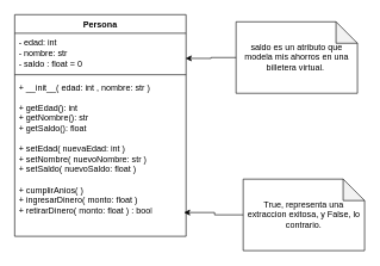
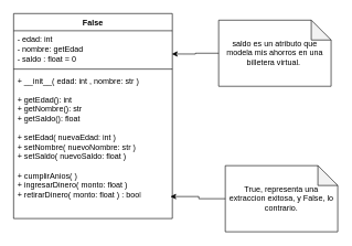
  <mxCell id="0" />
  <mxCell id="1" parent="0" />
- <mxCell id="2" value="Persona" style="swimlane;fontStyle=1;align=center;verticalAlign=top;childLayout=stackLayout;horizontal=1;startSize=26;horizontalStack=0;resizeParent=1;resizeParentMax=0;resizeLast=0;collapsible=1;marginBottom=0;whiteSpace=wrap;html=1;" vertex="1" parent="1"><mxGeometry x="20" y="20" width="240" height="310" as="geometry" /></mxCell>
- <mxCell id="3" value="- edad: int&lt;br&gt;- nombre: str&lt;div&gt;- saldo : float = 0&amp;nbsp;&lt;/div&gt;" style="text;strokeColor=none;fillColor=none;align=left;verticalAlign=top;spacingLeft=4;spacingRight=4;overflow=hidden;rotatable=0;points=[[0,0.5],[1,0.5]];portConstraint=eastwest;whiteSpace=wrap;html=1;" vertex="1" parent="2"><mxGeometry y="26" width="240" height="54" as="geometry" /></mxCell>
+ <mxCell id="2" value="False" style="swimlane;fontStyle=1;align=center;verticalAlign=top;childLayout=stackLayout;horizontal=1;startSize=26;horizontalStack=0;resizeParent=1;resizeParentMax=0;resizeLast=0;collapsible=1;marginBottom=0;whiteSpace=wrap;html=1;" vertex="1" parent="1"><mxGeometry x="20" y="20" width="240" height="310" as="geometry" /></mxCell>
+ <mxCell id="3" value="- edad: int&lt;br&gt;- nombre: getEdad&lt;div&gt;- saldo : float = 0&amp;nbsp;&lt;/div&gt;" style="text;strokeColor=none;fillColor=none;align=left;verticalAlign=top;spacingLeft=4;spacingRight=4;overflow=hidden;rotatable=0;points=[[0,0.5],[1,0.5]];portConstraint=eastwest;whiteSpace=wrap;html=1;" vertex="1" parent="2"><mxGeometry y="26" width="240" height="54" as="geometry" /></mxCell>
  <mxCell id="4" value="" style="line;strokeWidth=1;fillColor=none;align=left;verticalAlign=middle;spacingTop=-1;spacingLeft=3;spacingRight=3;rotatable=0;labelPosition=right;points=[];portConstraint=eastwest;strokeColor=inherit;" vertex="1" parent="2"><mxGeometry y="80" width="240" height="8" as="geometry" /></mxCell>
  <mxCell id="5" value="+ __init__( edad: int , nombre: str )&lt;br&gt;&lt;div&gt;&lt;br&gt;&lt;/div&gt;&lt;div&gt;+ getEdad(): int&lt;br&gt;+ getNombre(): str&lt;/div&gt;&lt;div&gt;+ getSaldo(): float&lt;/div&gt;&lt;div&gt;&lt;br&gt;&lt;/div&gt;&lt;div&gt;+ setEdad( nuevaEdad: int )&lt;/div&gt;&lt;div&gt;+ setNombre( nuevoNombre: str )&lt;/div&gt;&lt;div&gt;+ setSaldo( nuevoSaldo: float )&amp;nbsp;&lt;/div&gt;&lt;div&gt;&lt;br&gt;&lt;/div&gt;&lt;div&gt;+ cumplirAnios( )&lt;/div&gt;&lt;div&gt;+ ingresarDinero( monto: float )&lt;/div&gt;&lt;div&gt;+ retirarDinero( monto: float ) : bool&lt;/div&gt;" style="text;strokeColor=none;fillColor=none;align=left;verticalAlign=top;spacingLeft=4;spacingRight=4;overflow=hidden;rotatable=0;points=[[0,0.5],[1,0.5]];portConstraint=eastwest;whiteSpace=wrap;html=1;" vertex="1" parent="2"><mxGeometry y="88" width="240" height="222" as="geometry" /></mxCell>
  <mxCell id="6" value="saldo es un atributo que modela mis ahorros en una billetera virtual.&amp;nbsp;" style="shape=note;whiteSpace=wrap;html=1;backgroundOutline=1;darkOpacity=0.05;" vertex="1" parent="1"><mxGeometry x="330" y="30" width="170" height="100" as="geometry" /></mxCell>
  <mxCell id="7" style="edgeStyle=orthogonalEdgeStyle;rounded=0;orthogonalLoop=1;jettySize=auto;html=1;entryX=0.997;entryY=0.651;entryDx=0;entryDy=0;entryPerimeter=0;" edge="1" parent="1" source="6" target="3"><mxGeometry relative="1" as="geometry" /></mxCell>
  <mxCell id="8" value="True, representa una extraccion exitosa, y False, lo contrario." style="shape=note;whiteSpace=wrap;html=1;backgroundOutline=1;darkOpacity=0.05;" vertex="1" parent="1"><mxGeometry x="340" y="250" width="170" height="100" as="geometry" /></mxCell>
  <mxCell id="9" style="edgeStyle=orthogonalEdgeStyle;rounded=0;orthogonalLoop=1;jettySize=auto;html=1;entryX=0.988;entryY=0.85;entryDx=0;entryDy=0;entryPerimeter=0;" edge="1" parent="1" source="8" target="5"><mxGeometry relative="1" as="geometry" /></mxCell>
